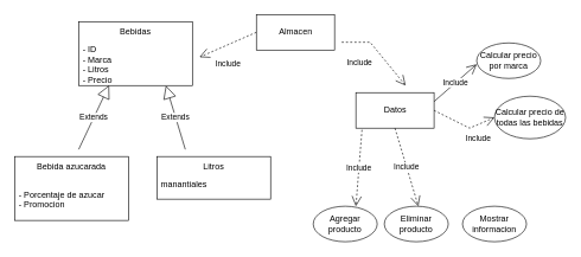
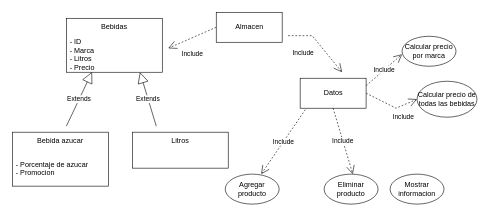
  <mxCell id="0" />
  <mxCell id="1" parent="0" />
  <mxCell id="2" value="" style="rounded=0;whiteSpace=wrap;html=1;" vertex="1" parent="1"><mxGeometry x="110" y="30" width="160" height="90" as="geometry" /></mxCell>
  <mxCell id="3" value="- ID&#10;- Marca&#10;- Litros&#10;- Precio" style="text;strokeColor=none;fillColor=none;align=left;verticalAlign=middle;spacingLeft=4;spacingRight=4;overflow=hidden;points=[[0,0.5],[1,0.5]];portConstraint=eastwest;rotatable=0;" vertex="1" parent="1"><mxGeometry x="110" y="60" width="90" height="60" as="geometry" /></mxCell>
  <mxCell id="4" value="Bebidas" style="text;html=1;strokeColor=none;fillColor=none;align=center;verticalAlign=middle;whiteSpace=wrap;rounded=0;" vertex="1" parent="1"><mxGeometry x="160" y="30" width="60" height="30" as="geometry" /></mxCell>
  <mxCell id="5" value="Include" style="endArrow=open;endSize=12;dashed=1;html=1;rounded=0;exitX=0;exitY=0.5;exitDx=0;exitDy=0;" edge="1" parent="1" source="12"><mxGeometry x="0.253" y="25" width="160" relative="1" as="geometry"><mxPoint x="304" y="10" as="sourcePoint" /><mxPoint x="280" y="80" as="targetPoint" /><Array as="points" /><mxPoint as="offset" /></mxGeometry></mxCell>
  <mxCell id="6" value="" style="rounded=0;whiteSpace=wrap;html=1;" vertex="1" parent="1"><mxGeometry x="20" y="220" width="160" height="90" as="geometry" /></mxCell>
- <mxCell id="7" value="Bebida azucarada" style="text;html=1;strokeColor=none;fillColor=none;align=center;verticalAlign=middle;whiteSpace=wrap;rounded=0;" vertex="1" parent="1"><mxGeometry x="45" y="220" width="110" height="30" as="geometry" /></mxCell>
+ <mxCell id="7" value="Bebida azucar" style="text;html=1;strokeColor=none;fillColor=none;align=center;verticalAlign=middle;whiteSpace=wrap;rounded=0;" vertex="1" parent="1"><mxGeometry x="45" y="220" width="110" height="30" as="geometry" /></mxCell>
  <mxCell id="8" value="- Porcentaje de azucar&#10;- Promocion" style="text;strokeColor=none;fillColor=none;align=left;verticalAlign=middle;spacingLeft=4;spacingRight=4;overflow=hidden;points=[[0,0.5],[1,0.5]];portConstraint=eastwest;rotatable=0;" vertex="1" parent="1"><mxGeometry x="20" y="250" width="160" height="60" as="geometry" /></mxCell>
  <mxCell id="9" value="" style="rounded=0;whiteSpace=wrap;html=1;" vertex="1" parent="1"><mxGeometry x="220" y="220" width="160" height="60" as="geometry" /></mxCell>
  <mxCell id="10" value="Litros" style="text;html=1;strokeColor=none;fillColor=none;align=center;verticalAlign=middle;whiteSpace=wrap;rounded=0;" vertex="1" parent="1"><mxGeometry x="245" y="220" width="110" height="30" as="geometry" /></mxCell>
- <mxCell id="11" value="manantiales&#10;" style="text;strokeColor=none;fillColor=none;align=left;verticalAlign=middle;spacingLeft=4;spacingRight=4;overflow=hidden;points=[[0,0.5],[1,0.5]];portConstraint=eastwest;rotatable=0;" vertex="1" parent="1"><mxGeometry x="220" y="250" width="160" height="30" as="geometry" /></mxCell>
  <mxCell id="12" value="Almacen" style="html=1;" vertex="1" parent="1"><mxGeometry x="360" y="20" width="110" height="50" as="geometry" /></mxCell>
  <mxCell id="13" value="Datos" style="html=1;" vertex="1" parent="1"><mxGeometry x="500" y="130" width="110" height="50" as="geometry" /></mxCell>
  <mxCell id="14" value="Extends" style="endArrow=block;endSize=16;endFill=0;html=1;rounded=0;entryX=0.475;entryY=0.995;entryDx=0;entryDy=0;entryPerimeter=0;" edge="1" parent="1" target="3"><mxGeometry width="160" relative="1" as="geometry"><mxPoint x="110" y="210" as="sourcePoint" /><mxPoint x="290" y="160" as="targetPoint" /></mxGeometry></mxCell>
  <mxCell id="15" value="Extends" style="endArrow=block;endSize=16;endFill=0;html=1;rounded=0;entryX=0.475;entryY=0.995;entryDx=0;entryDy=0;entryPerimeter=0;" edge="1" parent="1"><mxGeometry width="160" relative="1" as="geometry"><mxPoint x="260" y="210" as="sourcePoint" /><mxPoint x="232.75" y="120" as="targetPoint" /></mxGeometry></mxCell>
  <mxCell id="16" value="Include" style="endArrow=open;endSize=12;dashed=1;html=1;rounded=0;" edge="1" parent="1"><mxGeometry x="-0.111" y="-30" width="160" relative="1" as="geometry"><mxPoint x="480" y="59" as="sourcePoint" /><mxPoint x="570" y="120" as="targetPoint" /><Array as="points"><mxPoint x="520" y="59" /></Array><mxPoint as="offset" /></mxGeometry></mxCell>
- <mxCell id="17" value="Agregar producto" style="ellipse;whiteSpace=wrap;html=1;" vertex="1" parent="1"><mxGeometry x="440" y="290" width="90" height="50" as="geometry" /></mxCell>
+ <mxCell id="17" value="Agregar producto" style="ellipse;whiteSpace=wrap;html=1;" vertex="1" parent="1"><mxGeometry x="375" y="290" width="90" height="50" as="geometry" /></mxCell>
  <mxCell id="18" value="Eliminar producto" style="ellipse;whiteSpace=wrap;html=1;" vertex="1" parent="1"><mxGeometry x="540" y="290" width="90" height="50" as="geometry" /></mxCell>
  <mxCell id="19" value="Calcular precio de todas las bebidas" style="ellipse;whiteSpace=wrap;html=1;" vertex="1" parent="1"><mxGeometry x="695" y="135" width="100" height="60" as="geometry" /></mxCell>
  <mxCell id="20" value="Calcular precio por marca" style="ellipse;whiteSpace=wrap;html=1;" vertex="1" parent="1"><mxGeometry x="670" y="60" width="90" height="50" as="geometry" /></mxCell>
  <mxCell id="21" value="Mostrar informacion" style="ellipse;whiteSpace=wrap;html=1;" vertex="1" parent="1"><mxGeometry x="650" y="290" width="90" height="50" as="geometry" /></mxCell>
  <mxCell id="22" value="Include" style="endArrow=open;endSize=12;dashed=1;html=1;rounded=0;exitX=0.078;exitY=1.048;exitDx=0;exitDy=0;exitPerimeter=0;entryX=0.667;entryY=0;entryDx=0;entryDy=0;entryPerimeter=0;" edge="1" parent="1" source="13" target="17"><mxGeometry width="160" relative="1" as="geometry"><mxPoint x="510" y="-40" as="sourcePoint" /><mxPoint x="520" y="-20" as="targetPoint" /></mxGeometry></mxCell>
  <mxCell id="23" value="Include" style="endArrow=open;endSize=12;dashed=1;html=1;rounded=0;exitX=0.5;exitY=1;exitDx=0;exitDy=0;" edge="1" parent="1" source="13"><mxGeometry width="160" relative="1" as="geometry"><mxPoint x="582.14" y="212.4" as="sourcePoint" /><mxPoint x="587.86" y="290" as="targetPoint" /></mxGeometry></mxCell>
  <mxCell id="24" value="Include" style="endArrow=open;endSize=12;dashed=1;html=1;rounded=0;exitX=1;exitY=0.5;exitDx=0;exitDy=0;entryX=0;entryY=0.5;entryDx=0;entryDy=0;" edge="1" parent="1" source="13" target="19"><mxGeometry x="0.289" y="-18" width="160" relative="1" as="geometry"><mxPoint x="640" y="170" as="sourcePoint" /><mxPoint x="680" y="190" as="targetPoint" /><Array as="points"><mxPoint x="660" y="180" /></Array><mxPoint as="offset" /></mxGeometry></mxCell>
- <mxCell id="25" value="Include" style="endArrow=open;endSize=12;dashed=0;html=1;rounded=0;exitX=1;exitY=0.25;exitDx=0;exitDy=0;entryX=0;entryY=0.6;entryDx=0;entryDy=0;entryPerimeter=0;" edge="1" parent="1" source="13" target="20"><mxGeometry width="160" relative="1" as="geometry"><mxPoint x="630" y="-120" as="sourcePoint" /><mxPoint x="670" y="-120" as="targetPoint" /></mxGeometry></mxCell>
+ <mxCell id="25" value="Include" style="endArrow=open;endSize=12;dashed=1;html=1;rounded=0;exitX=1;exitY=0.25;exitDx=0;exitDy=0;entryX=0;entryY=0.6;entryDx=0;entryDy=0;entryPerimeter=0;" edge="1" parent="1" source="13" target="20"><mxGeometry width="160" relative="1" as="geometry"><mxPoint x="630" y="-120" as="sourcePoint" /><mxPoint x="670" y="-120" as="targetPoint" /></mxGeometry></mxCell>
